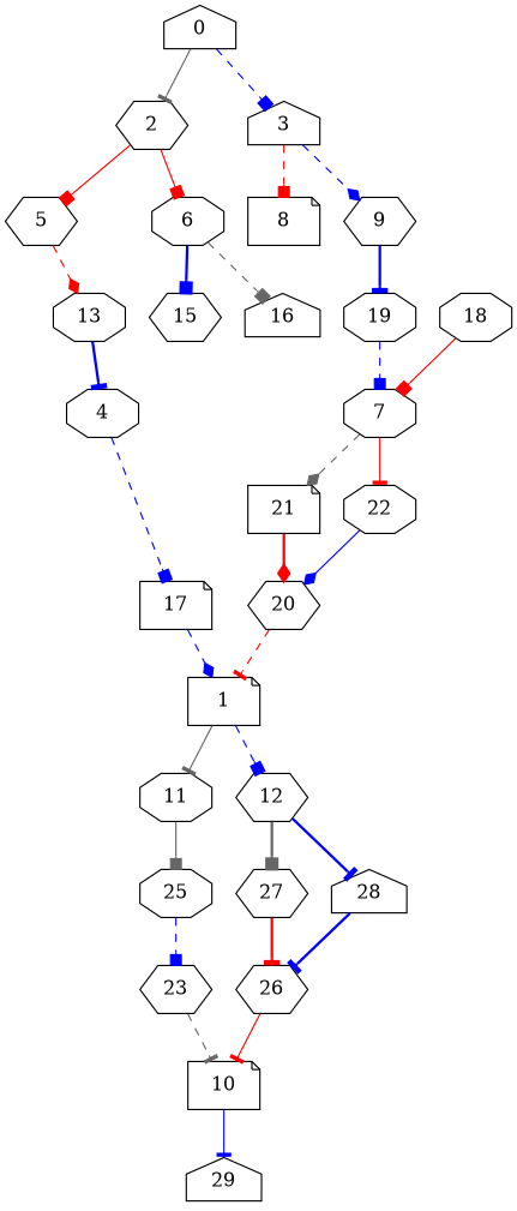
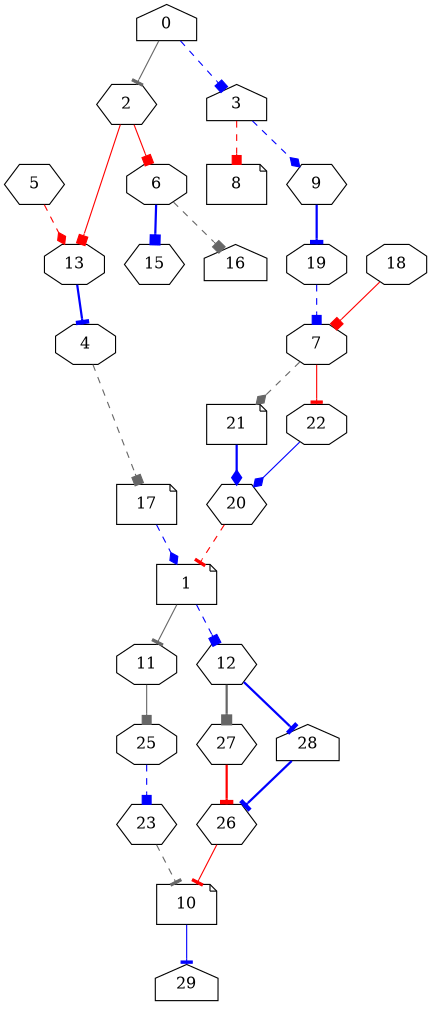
  digraph {
    node [Weight=13 shape=hexagon]
    edge [Weight=3 arrowhead=box color=blue style=dashed]
    0 [Weight=11 shape=house]
    2 [Weight=8]
    3 [Weight=6 shape=house]
    5 [Weight=4]
    6 [Weight=9 shape=octagon]
    8 [Weight=4 shape=note]
    9 [Weight=10]
    13 [Weight=8 shape=octagon]
    15 [Weight=9]
    16 [Weight=8 shape=house]
    19 [Weight=5 shape=octagon]
    1 [Weight=4 shape=note]
    11 [Weight=11 shape=octagon]
    12 [Weight=11]
    25 [Weight=6 shape=octagon]
    27 [Weight=5]
    28 [shape=house]
    23 [Weight=3]
    26 [Weight=8]
    4 [Weight=5 shape=octagon]
    18 [shape=octagon]
    7 [Weight=3 shape=octagon]
    17 [shape=note]
    21 [Weight=3 shape=note]
    22 [Weight=4 shape=octagon]
    20 [Weight=5]
    10 [shape=note]
    29 [shape=house]
    0 -> 2 [Weight=2 arrowhead=tee color=gray40 style=solid]
    0 -> 3
-   2 -> 5 [Weight=9 color=red style=solid]
+   2 -> 13 [Weight=9 color=red style=solid]
    2 -> 6 [Weight=7 color=red style=solid]
    3 -> 8 [Weight=9 color=red]
    3 -> 9 [Weight=9 arrowhead=diamond]
    5 -> 13 [Weight=4 arrowhead=diamond color=red]
    6 -> 15 [style=bold]
    6 -> 16 [Weight=5 color=gray40]
    9 -> 19 [Weight=8 arrowhead=tee style=bold]
    13 -> 4 [Weight=7 arrowhead=tee style=bold]
    19 -> 7
    1 -> 11 [Weight=8 arrowhead=tee color=gray40 style=solid]
    1 -> 12 [Weight=9]
    11 -> 25 [Weight=6 color=gray40 style=solid]
    12 -> 27 [color=gray40 style=bold]
    12 -> 28 [Weight=10 arrowhead=tee style=bold]
    25 -> 23
    27 -> 26 [Weight=7 arrowhead=tee color=red style=bold]
    28 -> 26 [arrowhead=tee style=bold]
    23 -> 10 [Weight=4 arrowhead=tee color=gray40]
    26 -> 10 [Weight=10 arrowhead=tee color=red style=solid]
-   4 -> 17 [Weight=10]
+   4 -> 17 [Weight=10 color=gray40]
    18 -> 7 [Weight=7 color=red style=solid]
    7 -> 21 [Weight=5 arrowhead=diamond color=gray40]
    7 -> 22 [arrowhead=tee color=red style=solid]
    17 -> 1 [Weight=2 arrowhead=diamond]
-   21 -> 20 [Weight=10 arrowhead=diamond color=red style=bold]
+   21 -> 20 [Weight=10 arrowhead=diamond style=bold]
    22 -> 20 [Weight=2 arrowhead=diamond style=solid]
    20 -> 1 [Weight=10 arrowhead=tee color=red]
    10 -> 29 [arrowhead=tee style=solid]
  }
